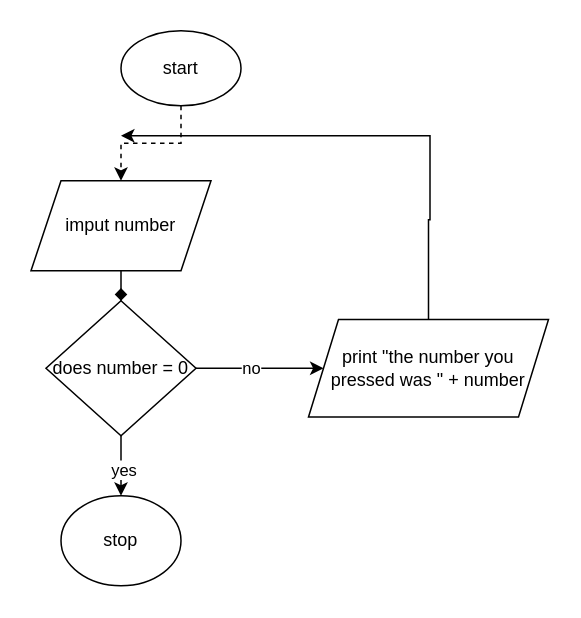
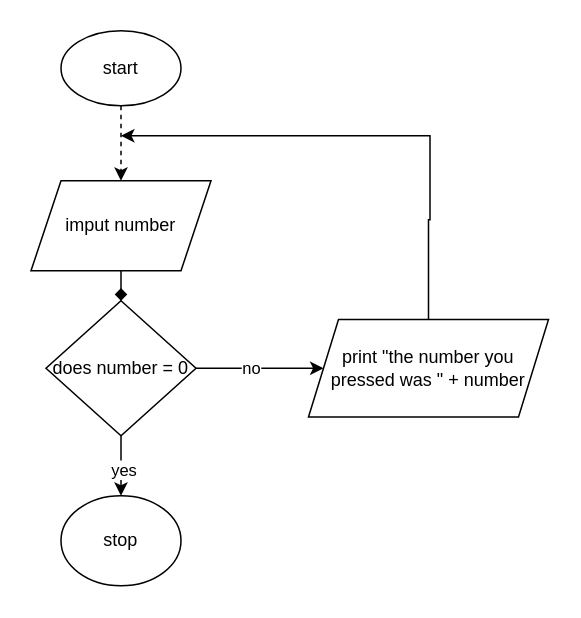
  <mxCell id="0" />
  <mxCell id="1" parent="0" />
  <mxCell id="2" style="edgeStyle=orthogonalEdgeStyle;rounded=0;orthogonalLoop=1;jettySize=auto;html=1;dashed=1;" edge="1" parent="1" source="3" target="10"><mxGeometry relative="1" as="geometry" /></mxCell>
- <mxCell id="3" value="start" style="ellipse;whiteSpace=wrap;html=1;" vertex="1" parent="1"><mxGeometry x="80" y="20" width="80" height="50" as="geometry" /></mxCell>
+ <mxCell id="3" value="start" style="ellipse;whiteSpace=wrap;html=1;" vertex="1" parent="1"><mxGeometry x="40" y="20" width="80" height="50" as="geometry" /></mxCell>
  <mxCell id="4" style="edgeStyle=orthogonalEdgeStyle;rounded=0;orthogonalLoop=1;jettySize=auto;html=1;entryX=0.5;entryY=0;entryDx=0;entryDy=0;" edge="1" parent="1" source="8" target="11"><mxGeometry relative="1" as="geometry" /></mxCell>
  <mxCell id="5" value="yes" style="edgeLabel;html=1;align=center;verticalAlign=middle;resizable=0;points=[];" vertex="1" connectable="0" parent="4"><mxGeometry x="0.1" y="1" relative="1" as="geometry"><mxPoint as="offset" /></mxGeometry></mxCell>
  <mxCell id="6" style="edgeStyle=orthogonalEdgeStyle;rounded=0;orthogonalLoop=1;jettySize=auto;html=1;entryX=0;entryY=0.5;entryDx=0;entryDy=0;" edge="1" parent="1" source="8" target="13"><mxGeometry relative="1" as="geometry" /></mxCell>
  <mxCell id="7" value="no" style="edgeLabel;html=1;align=center;verticalAlign=middle;resizable=0;points=[];" vertex="1" connectable="0" parent="6"><mxGeometry x="-0.153" y="1" relative="1" as="geometry"><mxPoint as="offset" /></mxGeometry></mxCell>
  <mxCell id="8" value="does number = 0" style="rhombus;whiteSpace=wrap;html=1;" vertex="1" parent="1"><mxGeometry x="30" y="200" width="100" height="90" as="geometry" /></mxCell>
  <mxCell id="9" style="edgeStyle=orthogonalEdgeStyle;rounded=0;orthogonalLoop=1;jettySize=auto;html=1;endArrow=diamond;" edge="1" parent="1" source="10" target="8"><mxGeometry relative="1" as="geometry" /></mxCell>
  <mxCell id="10" value="imput number" style="shape=parallelogram;perimeter=parallelogramPerimeter;whiteSpace=wrap;html=1;fixedSize=1;" vertex="1" parent="1"><mxGeometry x="20" y="120" width="120" height="60" as="geometry" /></mxCell>
  <mxCell id="11" value="stop" style="ellipse;whiteSpace=wrap;html=1;" vertex="1" parent="1"><mxGeometry x="40" y="330" width="80" height="60" as="geometry" /></mxCell>
  <mxCell id="12" style="edgeStyle=orthogonalEdgeStyle;rounded=0;orthogonalLoop=1;jettySize=auto;html=1;" edge="1" parent="1" source="13"><mxGeometry relative="1" as="geometry"><mxPoint x="80" y="90" as="targetPoint" /><Array as="points"><mxPoint x="285" y="146" /><mxPoint x="286" y="146" /></Array></mxGeometry></mxCell>
  <mxCell id="13" value="print &quot;the number you pressed was &quot; + number" style="shape=parallelogram;perimeter=parallelogramPerimeter;whiteSpace=wrap;html=1;fixedSize=1;" vertex="1" parent="1"><mxGeometry x="205" y="212.5" width="160" height="65" as="geometry" /></mxCell>
